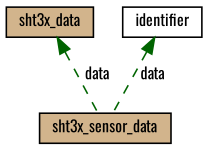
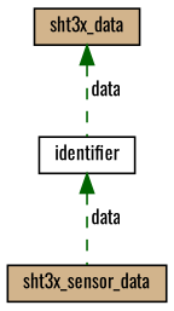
  digraph {
    fontname=Oswald
    node [color=black fillcolor=tan fontname=Oswald fontsize=10 shape=record style=filled]
    edge [color=darkgreen dir=back fontname=Oswald fontsize=10 labelfontname=Helvetica labelfontsize=10 style=dashed]
    n1 [fontcolor=black height=0.2 label=sht3x_sensor_data width=0.4]
    n2 [height=0.2 label=sht3x_data width=0.4]
    n3 [fillcolor=white height=0.2 label=identifier width=0.4]
-   n2 -> n1 [label=" data"]
+   n2 -> n3 [label=" data"]
    n3 -> n1 [label=" data"]
  }
